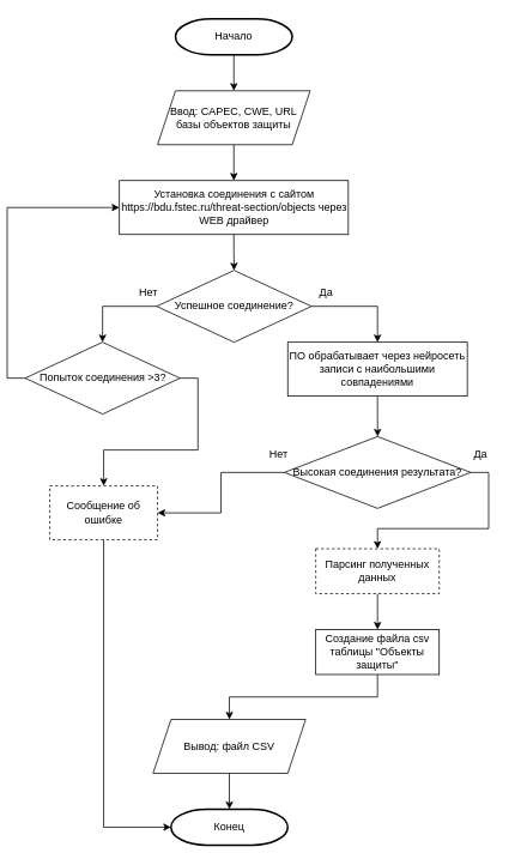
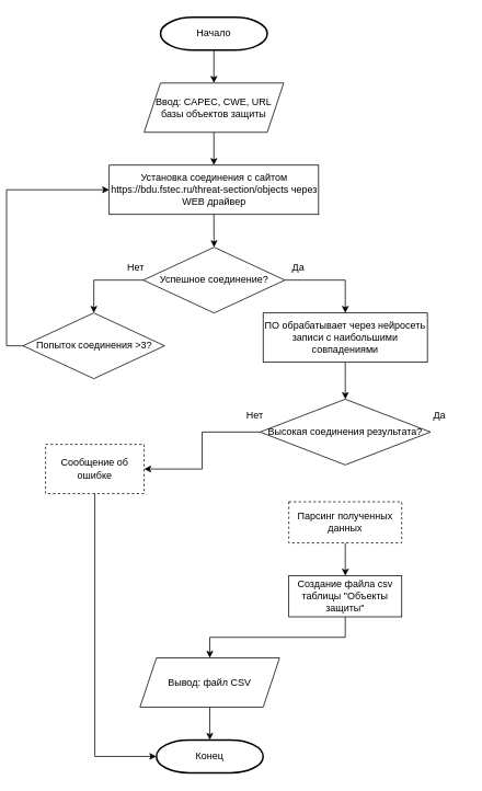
  <mxCell id="0" />
  <mxCell id="1" parent="0" />
  <mxCell id="2" value="" style="edgeStyle=orthogonalEdgeStyle;rounded=0;orthogonalLoop=1;jettySize=auto;html=1;" parent="1" source="3" target="6" edge="1"><mxGeometry relative="1" as="geometry" /></mxCell>
  <mxCell id="3" value="Начало" style="strokeWidth=2;html=1;shape=mxgraph.flowchart.terminator;whiteSpace=wrap;" parent="1" vertex="1"><mxGeometry x="188" y="20" width="130" height="40" as="geometry" /></mxCell>
  <mxCell id="4" value="Конец" style="strokeWidth=2;html=1;shape=mxgraph.flowchart.terminator;whiteSpace=wrap;" parent="1" vertex="1"><mxGeometry x="183" y="900" width="130" height="40" as="geometry" /></mxCell>
  <mxCell id="5" value="" style="edgeStyle=orthogonalEdgeStyle;rounded=0;orthogonalLoop=1;jettySize=auto;html=1;" parent="1" source="6" target="8" edge="1"><mxGeometry relative="1" as="geometry" /></mxCell>
  <mxCell id="6" value="Ввод: CAPEC, CWE, URL базы объектов защиты" style="shape=parallelogram;perimeter=parallelogramPerimeter;whiteSpace=wrap;html=1;fixedSize=1;" parent="1" vertex="1"><mxGeometry x="168" y="100" width="170" height="60" as="geometry" /></mxCell>
  <mxCell id="7" value="" style="edgeStyle=orthogonalEdgeStyle;rounded=0;orthogonalLoop=1;jettySize=auto;html=1;" parent="1" source="8" target="11" edge="1"><mxGeometry relative="1" as="geometry" /></mxCell>
  <mxCell id="8" value="Установка соединения с сайтом https://bdu.fstec.ru/threat-section/objects&amp;nbsp;через WEB драйвер" style="rounded=0;whiteSpace=wrap;html=1;" parent="1" vertex="1"><mxGeometry x="125.5" y="200" width="255" height="60" as="geometry" /></mxCell>
  <mxCell id="9" style="edgeStyle=orthogonalEdgeStyle;rounded=0;orthogonalLoop=1;jettySize=auto;html=1;exitX=0;exitY=0.5;exitDx=0;exitDy=0;entryX=0.5;entryY=0;entryDx=0;entryDy=0;" parent="1" source="11" target="14" edge="1"><mxGeometry relative="1" as="geometry" /></mxCell>
  <mxCell id="10" style="edgeStyle=orthogonalEdgeStyle;rounded=0;orthogonalLoop=1;jettySize=auto;html=1;exitX=1;exitY=0.5;exitDx=0;exitDy=0;entryX=0.5;entryY=0;entryDx=0;entryDy=0;" parent="1" source="11" target="18" edge="1"><mxGeometry relative="1" as="geometry" /></mxCell>
  <mxCell id="11" value="Успешное соединение?" style="rhombus;whiteSpace=wrap;html=1;" parent="1" vertex="1"><mxGeometry x="167" y="300" width="172.5" height="80" as="geometry" /></mxCell>
- <mxCell id="12" style="edgeStyle=orthogonalEdgeStyle;rounded=0;orthogonalLoop=1;jettySize=auto;html=1;exitX=1;exitY=0.5;exitDx=0;exitDy=0;entryX=0.5;entryY=0;entryDx=0;entryDy=0;" parent="1" source="14" target="15" edge="1"><mxGeometry relative="1" as="geometry" /></mxCell>
  <mxCell id="13" style="edgeStyle=orthogonalEdgeStyle;rounded=0;orthogonalLoop=1;jettySize=auto;html=1;exitX=0;exitY=0.5;exitDx=0;exitDy=0;entryX=0;entryY=0.5;entryDx=0;entryDy=0;" parent="1" source="14" target="8" edge="1"><mxGeometry relative="1" as="geometry" /></mxCell>
  <mxCell id="14" value="Попыток соединения &amp;gt;3?" style="rhombus;whiteSpace=wrap;html=1;" parent="1" vertex="1"><mxGeometry x="20.5" y="380" width="172.5" height="80" as="geometry" /></mxCell>
  <mxCell id="15" value="Сообщение об ошибке" style="rounded=0;whiteSpace=wrap;html=1;dashed=1;" parent="1" vertex="1"><mxGeometry x="48" y="540" width="120" height="60" as="geometry" /></mxCell>
  <mxCell id="16" style="edgeStyle=orthogonalEdgeStyle;rounded=0;orthogonalLoop=1;jettySize=auto;html=1;exitX=0.5;exitY=1;exitDx=0;exitDy=0;entryX=0;entryY=0.5;entryDx=0;entryDy=0;entryPerimeter=0;" parent="1" source="15" target="4" edge="1"><mxGeometry relative="1" as="geometry" /></mxCell>
  <mxCell id="17" value="" style="edgeStyle=orthogonalEdgeStyle;rounded=0;orthogonalLoop=1;jettySize=auto;html=1;" parent="1" source="18" target="21" edge="1"><mxGeometry relative="1" as="geometry" /></mxCell>
  <mxCell id="18" value="ПО обрабатывает через нейросеть записи с наибольшими совпадениями" style="rounded=0;whiteSpace=wrap;html=1;" parent="1" vertex="1"><mxGeometry x="313" y="380" width="200" height="60" as="geometry" /></mxCell>
  <mxCell id="19" style="edgeStyle=orthogonalEdgeStyle;rounded=0;orthogonalLoop=1;jettySize=auto;html=1;exitX=0;exitY=0.5;exitDx=0;exitDy=0;entryX=1;entryY=0.5;entryDx=0;entryDy=0;" parent="1" source="21" target="15" edge="1"><mxGeometry relative="1" as="geometry" /></mxCell>
- <mxCell id="20" style="edgeStyle=orthogonalEdgeStyle;rounded=0;orthogonalLoop=1;jettySize=auto;html=1;exitX=1;exitY=0.5;exitDx=0;exitDy=0;entryX=0.5;entryY=0;entryDx=0;entryDy=0;" parent="1" source="21" target="23" edge="1"><mxGeometry relative="1" as="geometry" /></mxCell>
  <mxCell id="21" value="Высокая соединения результата?" style="rhombus;whiteSpace=wrap;html=1;" parent="1" vertex="1"><mxGeometry x="309.25" y="485" width="207.5" height="80" as="geometry" /></mxCell>
  <mxCell id="22" value="" style="edgeStyle=orthogonalEdgeStyle;rounded=0;orthogonalLoop=1;jettySize=auto;html=1;" parent="1" source="23" target="25" edge="1"><mxGeometry relative="1" as="geometry" /></mxCell>
  <mxCell id="23" value="Парсинг полученных данных" style="rounded=0;whiteSpace=wrap;html=1;dashed=1;" parent="1" vertex="1"><mxGeometry x="344.25" y="610" width="137.5" height="50" as="geometry" /></mxCell>
  <mxCell id="24" style="edgeStyle=orthogonalEdgeStyle;rounded=0;orthogonalLoop=1;jettySize=auto;html=1;exitX=0.5;exitY=1;exitDx=0;exitDy=0;entryX=0.5;entryY=0;entryDx=0;entryDy=0;" parent="1" source="25" target="27" edge="1"><mxGeometry relative="1" as="geometry" /></mxCell>
  <mxCell id="25" value="Создание файла csv таблицы &quot;Объекты защиты&quot;" style="rounded=0;whiteSpace=wrap;html=1;" parent="1" vertex="1"><mxGeometry x="344.25" y="700" width="137.5" height="50" as="geometry" /></mxCell>
  <mxCell id="26" value="" style="edgeStyle=orthogonalEdgeStyle;rounded=0;orthogonalLoop=1;jettySize=auto;html=1;" parent="1" source="27" target="4" edge="1"><mxGeometry relative="1" as="geometry" /></mxCell>
  <mxCell id="27" value="Вывод: файл CSV" style="shape=parallelogram;perimeter=parallelogramPerimeter;whiteSpace=wrap;html=1;fixedSize=1;" parent="1" vertex="1"><mxGeometry x="163" y="800" width="170" height="60" as="geometry" /></mxCell>
  <mxCell id="28" value="Да" style="text;html=1;align=center;verticalAlign=middle;whiteSpace=wrap;rounded=0;" parent="1" vertex="1"><mxGeometry x="325.5" y="310" width="60" height="30" as="geometry" /></mxCell>
  <mxCell id="29" value="Нет" style="text;html=1;align=center;verticalAlign=middle;whiteSpace=wrap;rounded=0;" parent="1" vertex="1"><mxGeometry x="128" y="310" width="60" height="30" as="geometry" /></mxCell>
  <mxCell id="30" value="Да" style="text;html=1;align=center;verticalAlign=middle;whiteSpace=wrap;rounded=0;" parent="1" vertex="1"><mxGeometry x="498" y="490" width="60" height="30" as="geometry" /></mxCell>
  <mxCell id="31" value="Нет" style="text;html=1;align=center;verticalAlign=middle;whiteSpace=wrap;rounded=0;" parent="1" vertex="1"><mxGeometry x="273" y="490" width="60" height="30" as="geometry" /></mxCell>
